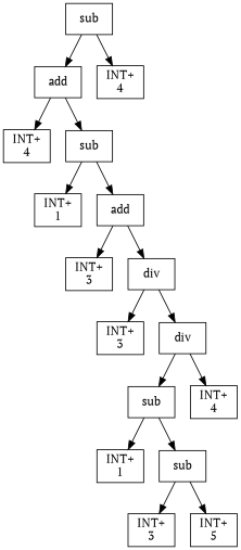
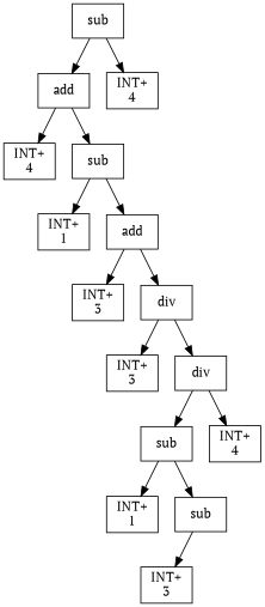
  digraph {
    fontname="PT Serif"
    node [shape=box fontname="PT Serif"]
    edge [fontname="PT Serif"]
    n1 [label=sub]
    n2 [label=add]
    n3 [label="INT+\n4"]
    n4 [label="INT+\n4"]
    n5 [label=sub]
    n6 [label="INT+\n1"]
    n7 [label=add]
    n8 [label="INT+\n3"]
    n9 [label=div]
    n10 [label="INT+\n3"]
    n11 [label=div]
    n12 [label=sub]
    n13 [label="INT+\n4"]
    n14 [label="INT+\n1"]
    n15 [label=sub]
    n16 [label="INT+\n3"]
-   n17 [label="INT+\n5"]
    n1 -> n2
    n1 -> n3
    n2 -> n4
    n2 -> n5
    n5 -> n6
    n5 -> n7
    n7 -> n8
    n7 -> n9
    n9 -> n10
    n9 -> n11
    n11 -> n12
    n11 -> n13
    n12 -> n14
    n12 -> n15
    n15 -> n16
-   n15 -> n17
  }
